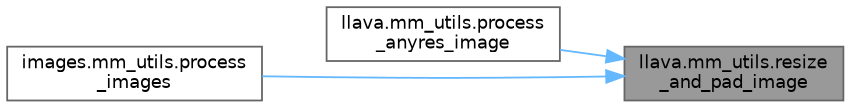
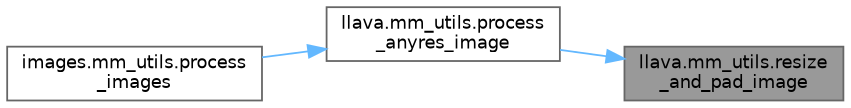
  digraph {
    rankdir=RL
    node [color=grey40 fillcolor=white fontname=Helvetica fontsize=10 shape=box style=filled]
    edge [color=steelblue1 dir=back fontname=Helvetica fontsize=10 labelfontname=Helvetica labelfontsize=10 style=solid]
    n1 [color=gray40 fillcolor=grey60 fontcolor=black height=0.2 label="llava.mm_utils.resize\l_and_pad_image" width=0.4]
    n2 [height=0.2 label="llava.mm_utils.process\l_anyres_image" width=0.4]
    n3 [height=0.2 label="images.mm_utils.process\l_images" width=0.4]
    n1 -> n2
-   n1 -> n3
+   n2 -> n3
  }
